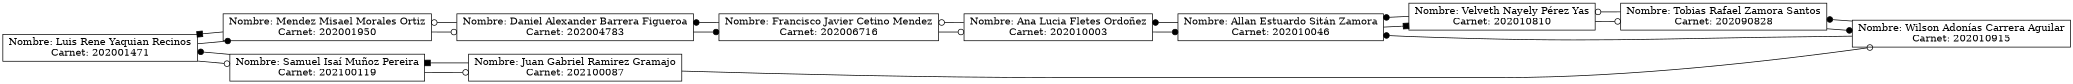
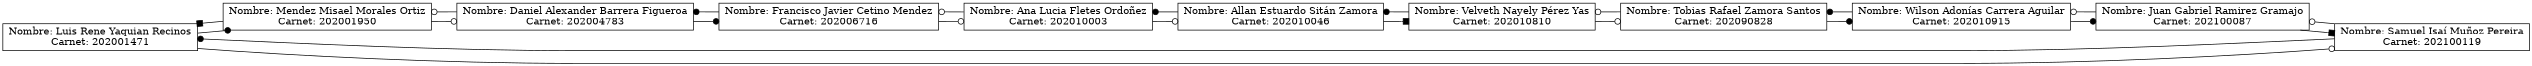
  digraph {
    rankdir=LR
    node [shape=record]
    edge [arrowhead=odot]
    n1 [label="Nombre: Luis Rene Yaquian Recinos\nCarnet: 202001471"]
    n2 [label="Nombre: Mendez Misael Morales Ortiz\nCarnet: 202001950"]
    n3 [label="Nombre: Samuel Isaí Muñoz Pereira\nCarnet: 202100119"]
    n4 [label="Nombre: Daniel Alexander Barrera Figueroa\nCarnet: 202004783"]
    n5 [label="Nombre: Juan Gabriel Ramirez Gramajo\nCarnet: 202100087"]
    n6 [label="Nombre: Francisco Javier Cetino Mendez\nCarnet: 202006716"]
    n7 [label="Nombre: Ana Lucia Fletes Ordoñez\nCarnet: 202010003"]
    n8 [label="Nombre: Allan Estuardo Sitán Zamora\nCarnet: 202010046"]
    n9 [label="Nombre: Velveth Nayely Pérez Yas\nCarnet: 202010810"]
    n10 [label="Nombre: Tobias Rafael Zamora Santos\nCarnet: 202090828"]
    n11 [label="Nombre: Wilson Adonías Carrera Aguilar\nCarnet: 202010915"]
    n1 -> n2 [arrowhead=dot]
    n1 -> n3
    n2 -> n1 [arrowhead=box]
    n2 -> n4
    n3 -> n1 [arrowhead=dot]
    n3 -> n5
    n4 -> n2
    n4 -> n6 [arrowhead=dot]
    n5 -> n3 [arrowhead=box]
    n5 -> n11
    n6 -> n4 [arrowhead=dot]
    n6 -> n7
    n7 -> n6
-   n7 -> n8 [arrowhead=dot]
+   n7 -> n8
    n8 -> n7 [arrowhead=dot]
    n8 -> n9 [arrowhead=box]
    n9 -> n8 [arrowhead=dot]
    n9 -> n10
    n10 -> n9
    n10 -> n11 [arrowhead=dot]
-   n11 -> n8 [arrowhead=dot]
+   n11 -> n5 [arrowhead=dot]
    n11 -> n10 [arrowhead=dot]
  }
